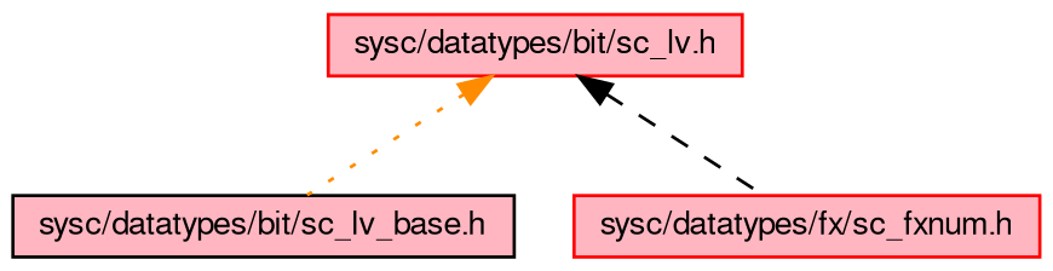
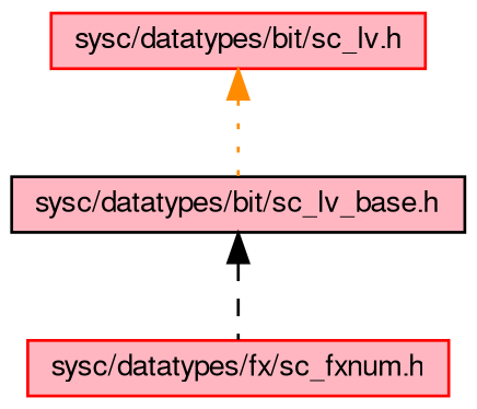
  digraph {
    node [color=red fillcolor=lightpink fontname=FreeSans fontsize=10 shape=record style=filled]
    edge [dir=back fontname=FreeSans fontsize=10 labelfontname=FreeSans labelfontsize=10]
    n1 [color=black fontcolor=black height=0.2 label="sysc/datatypes/bit/sc_lv_base.h" width=0.4]
    n2 [height=0.2 label="sysc/datatypes/fx/sc_fxnum.h" width=0.4]
    n3 [height=0.2 label="sysc/datatypes/bit/sc_lv.h" width=0.4]
-   n3 -> n2 [color=black style=dashed]
+   n1 -> n2 [color=black style=dashed]
    n3 -> n1 [color=darkorange style=dotted]
  }
